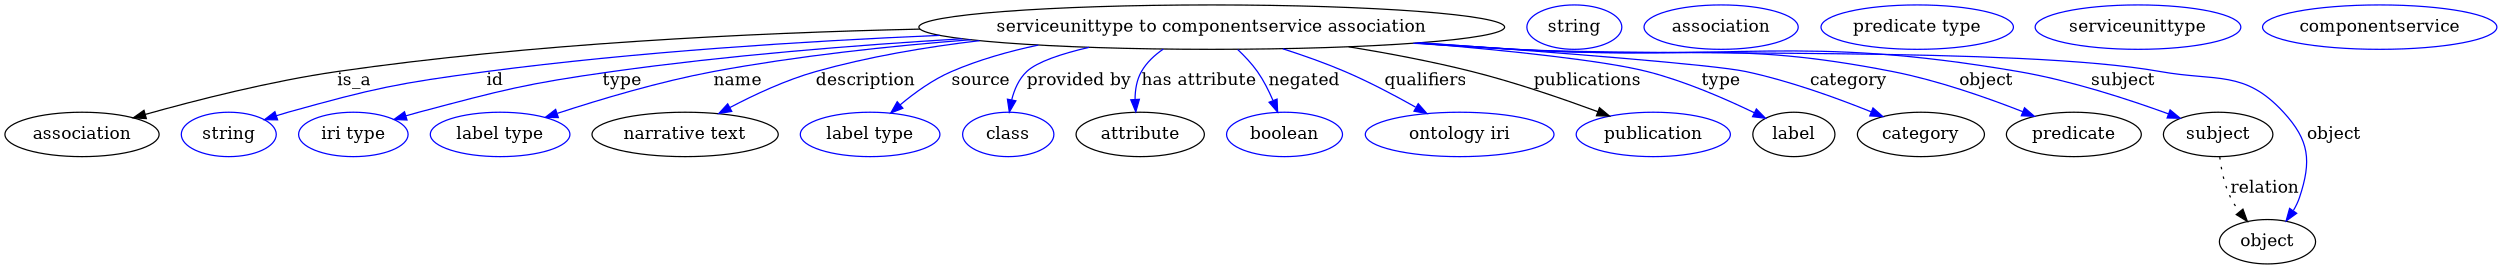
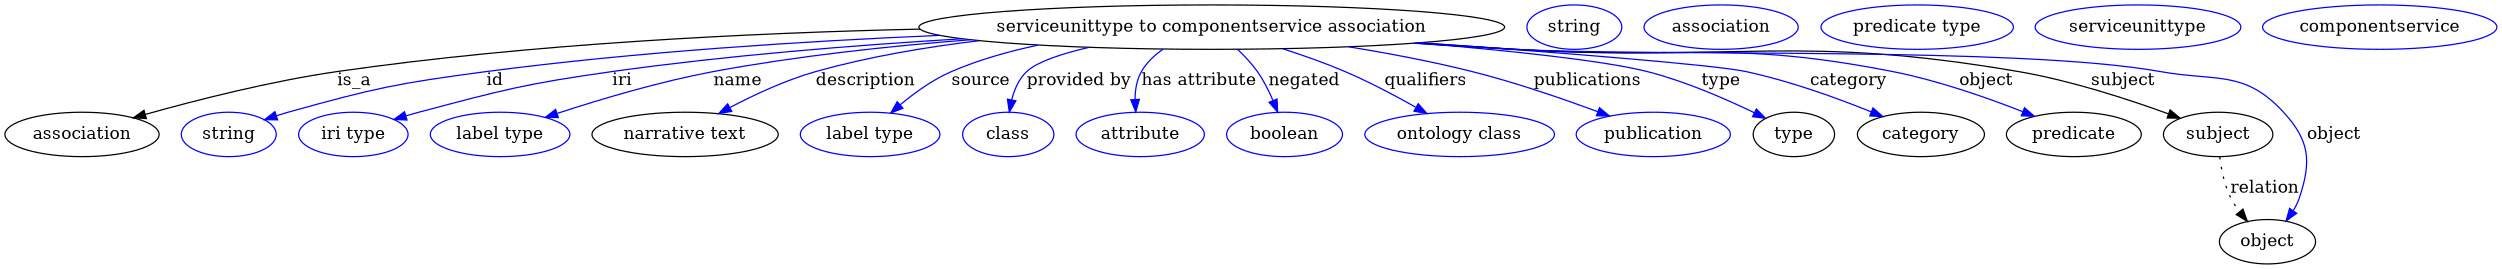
  digraph {
    node [color=blue]
    edge [color=blue style=solid]
    n1 [height=0.5 label="serviceunittype to componentservice association" width=6.5897 color=""]
    association [height=0.5 width=1.7332 color=""]
    n3 [height=0.5 label=string width=1.0652]
    n4 [height=0.5 label="iri type" width=1.2277]
    n5 [height=0.5 label="label type" width=1.5707]
    n6 [color=black height=0.5 label="narrative text" width=2.0943]
    n7 [height=0.5 label="label type" width=1.5707]
    n8 [height=0.5 label=class width=1.0291]
-   n9 [color=black height=0.5 label=attribute width=1.4443]
+   n9 [height=0.5 label=attribute width=1.4443]
    n10 [height=0.5 label=boolean width=1.2999]
-   n11 [height=0.5 label="ontology iri" width=2.1304]
+   n11 [height=0.5 label="ontology class" width=2.1304]
    n12 [height=0.5 label=publication width=1.7332]
-   type [height=0.5 width=0.86659 label=label color=""]
+   type [height=0.5 width=0.86659 color=""]
    category [height=0.5 width=1.4263 color=""]
    predicate [height=0.5 width=1.5165 color=""]
    subject [height=0.5 width=1.2277 color=""]
    object [height=0.5 width=1.0832 color=""]
    n18 [height=0.5 label=string width=1.0652]
    n19 [height=0.5 label=association width=1.7332]
    n20 [height=0.5 label="predicate type" width=2.1665]
    n21 [height=0.5 label=serviceunittype width=2.3109]
    n22 [height=0.5 label=componentservice width=2.6359]
    n1 -> association [label=is_a color="" style=""]
    n1 -> n3 [label=id]
-   n1 -> n4 [label=type]
+   n1 -> n4 [label=iri]
    n1 -> n5 [label=name]
    n1 -> n6 [label=description]
    n1 -> n7 [label=source]
    n1 -> n8 [label="provided by"]
    n1 -> n9 [label="has attribute"]
    n1 -> n10 [label=negated]
    n1 -> n11 [label=qualifiers]
-   n1 -> n12 [color=black label=publications]
+   n1 -> n12 [label=publications]
    n1 -> type [label=type]
    n1 -> category [label=category]
    n1 -> predicate [label=object]
-   n1 -> subject [label=subject]
+   n1 -> subject [color=black label=subject]
    n1 -> object [label=object]
    subject -> object [label=relation style=dotted color=""]
  }
